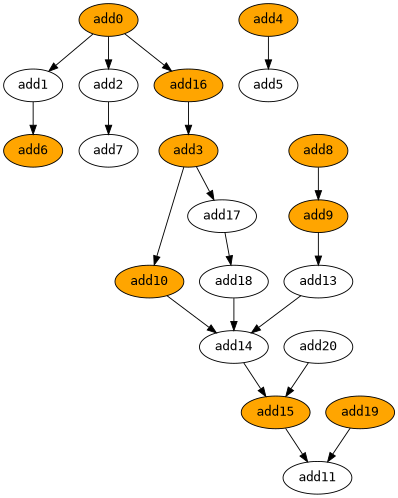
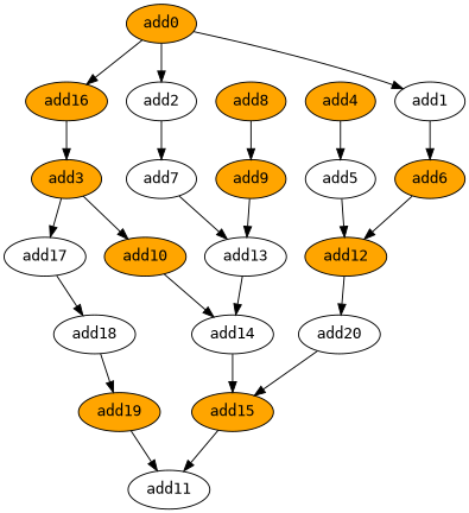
  digraph {
    fontname="DejaVu Sans Mono"
    node [fillcolor=orange fontname="DejaVu Sans Mono" opcode=add style=filled]
    edge [fontname="DejaVu Sans Mono"]
    add0
    add1 [fillcolor=white]
    add2 [fillcolor=white]
    add16
    add6
    add7 [fillcolor=white]
    add3
+   add12
    add13 [fillcolor=white]
    add10
    add17 [fillcolor=white]
    add14 [fillcolor=white]
    add18 [fillcolor=white]
    add20 [fillcolor=white]
    add15
    add4
    add5 [fillcolor=white]
    add8
    add9
    add11 [fillcolor=white]
    add19
    add0 -> add1
    add0 -> add2
    add0 -> add16
    add1 -> add6
    add2 -> add7
    add16 -> add3
+   add6 -> add12
+   add7 -> add13
    add3 -> add10
    add3 -> add17
+   add12 -> add20
    add13 -> add14
    add10 -> add14
    add17 -> add18
    add14 -> add15
-   add18 -> add14
+   add18 -> add19
    add20 -> add15
    add15 -> add11
    add4 -> add5
+   add5 -> add12
    add8 -> add9
    add9 -> add13
    add19 -> add11
  }
